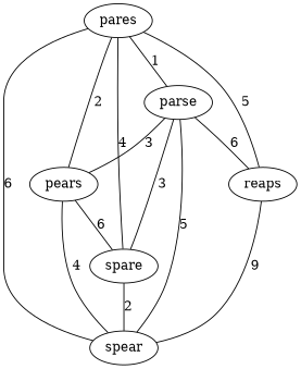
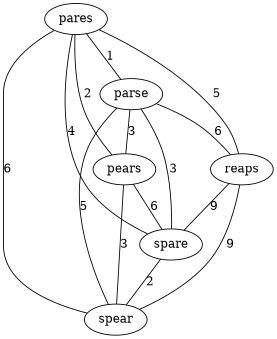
  graph {
    pares
    parse
    pears
    reaps
    spare
    spear
    pares -- parse [label=1]
    pares -- pears [label=2]
    pares -- reaps [label=5]
    pares -- spare [label=4]
    pares -- spear [label=6]
    parse -- pears [label=3]
    parse -- reaps [label=6]
    parse -- spare [label=3]
    parse -- spear [label=5]
    pears -- spare [label=6]
-   pears -- spear [label=4]
+   pears -- spear [label=3]
+   reaps -- spare [label=9]
    reaps -- spear [label=9]
    spare -- spear [label=2]
  }
